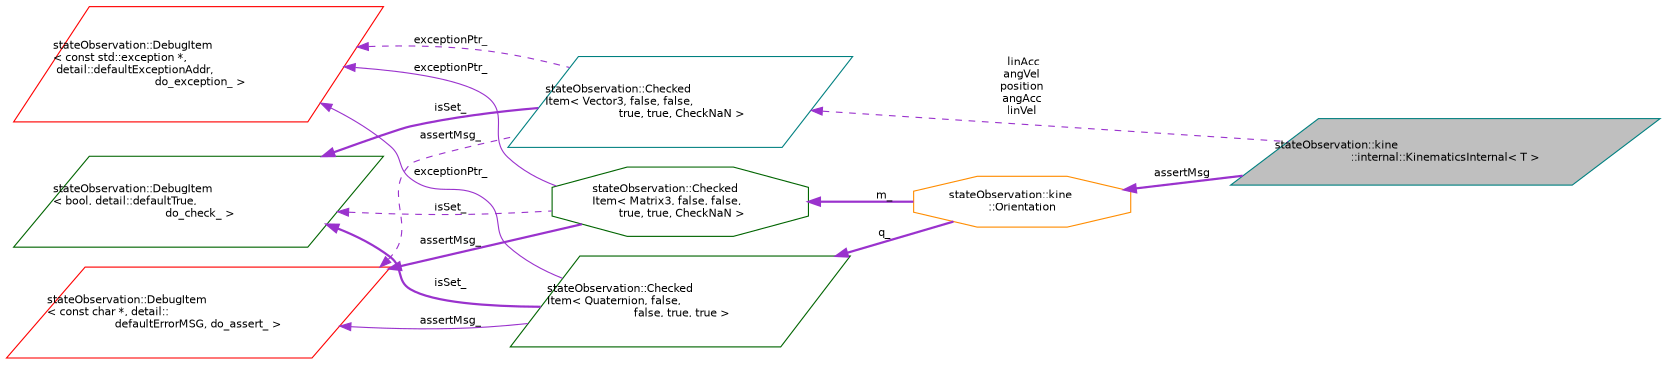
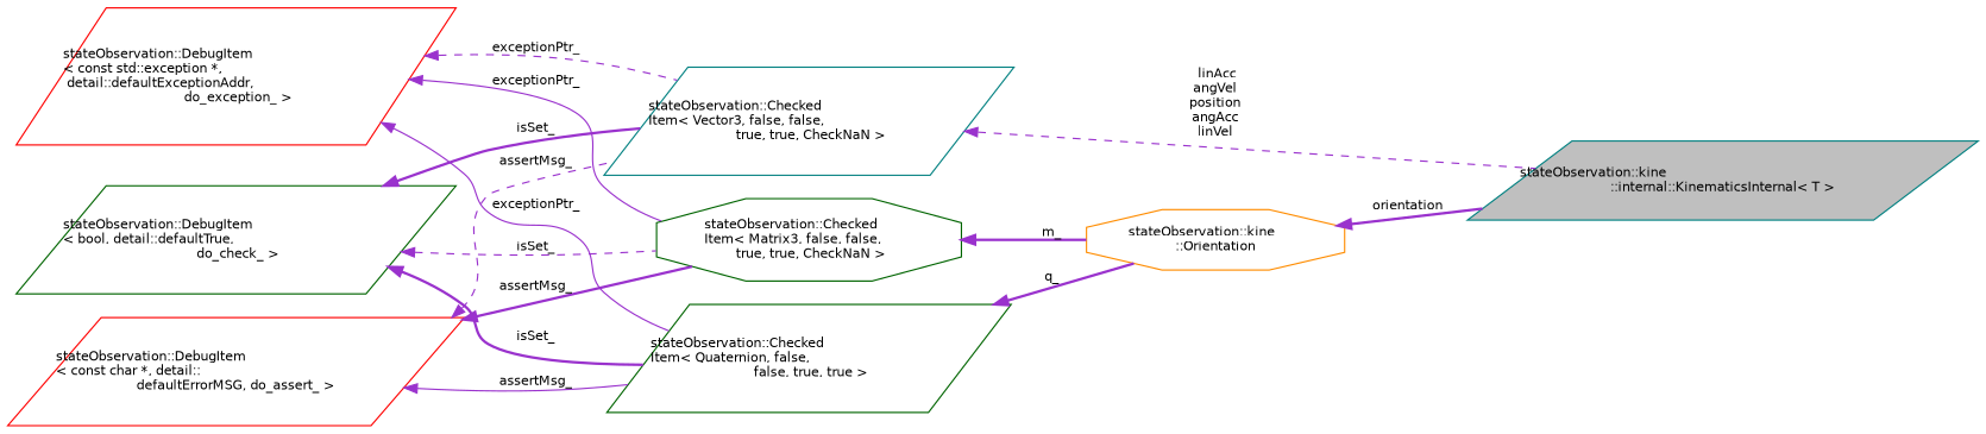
  digraph {
    rankdir=LR
    node [color=darkgreen fillcolor=white fontname=Helvetica fontsize=10 shape=parallelogram style=filled]
    edge [color=darkorchid3 dir=back fontname=Helvetica fontsize=10 labelfontname=Helvetica labelfontsize=10 style=bold]
    n1 [color=teal fillcolor=grey75 fontcolor=black height=0.2 label="stateObservation::kine\l::internal::KinematicsInternal\< T \>" width=0.4]
    n2 [color=teal height=0.2 label="stateObservation::Checked\lItem\< Vector3, false, false,\l true, true, CheckNaN \>" width=0.4]
    n3 [color=red height=0.2 label="stateObservation::DebugItem\l\< const std::exception *,\l detail::defaultExceptionAddr,\l do_exception_ \>" width=0.4]
    n4 [height=0.2 label="stateObservation::Checked\lItem\< Matrix3, false, false,\l true, true, CheckNaN \>" shape=octagon width=0.4]
    n5 [height=0.2 label="stateObservation::Checked\lItem\< Quaternion, false,\l false, true, true \>" width=0.4]
    n6 [height=0.2 label="stateObservation::DebugItem\l\< bool, detail::defaultTrue,\l do_check_ \>" width=0.4]
    n7 [color=red height=0.2 label="stateObservation::DebugItem\l\< const char *, detail::\ldefaultErrorMSG, do_assert_ \>" width=0.4]
    n8 [color=darkorange height=0.2 label="stateObservation::kine\l::Orientation" shape=octagon width=0.4]
    n2 -> n1 [label=" linAcc\nangVel\nposition\nangAcc\nlinVel" style=dashed]
    n3 -> n2 [label=" exceptionPtr_" style=dashed]
    n3 -> n4 [label=" exceptionPtr_" style=solid]
    n3 -> n5 [label=" exceptionPtr_" style=solid]
    n4 -> n8 [label=" m_"]
    n5 -> n8 [label=" q_"]
    n6 -> n2 [label=" isSet_"]
    n6 -> n4 [label=" isSet_" style=dashed]
    n6 -> n5 [label=" isSet_"]
    n7 -> n2 [label=" assertMsg_" style=dashed]
    n7 -> n4 [label=" assertMsg_"]
    n7 -> n5 [label=" assertMsg_" style=solid]
-   n8 -> n1 [label=" assertMsg"]
+   n8 -> n1 [label=" orientation"]
  }
